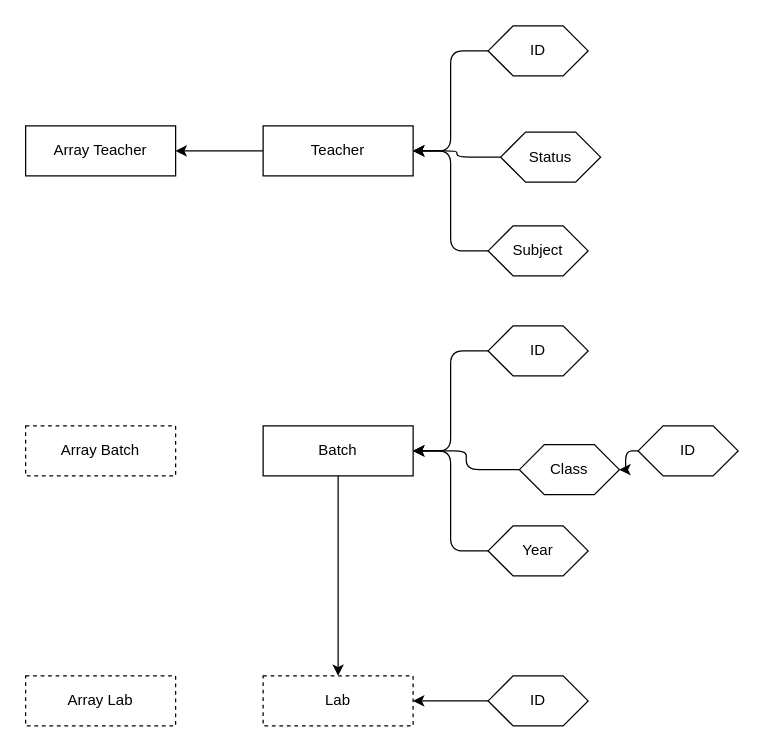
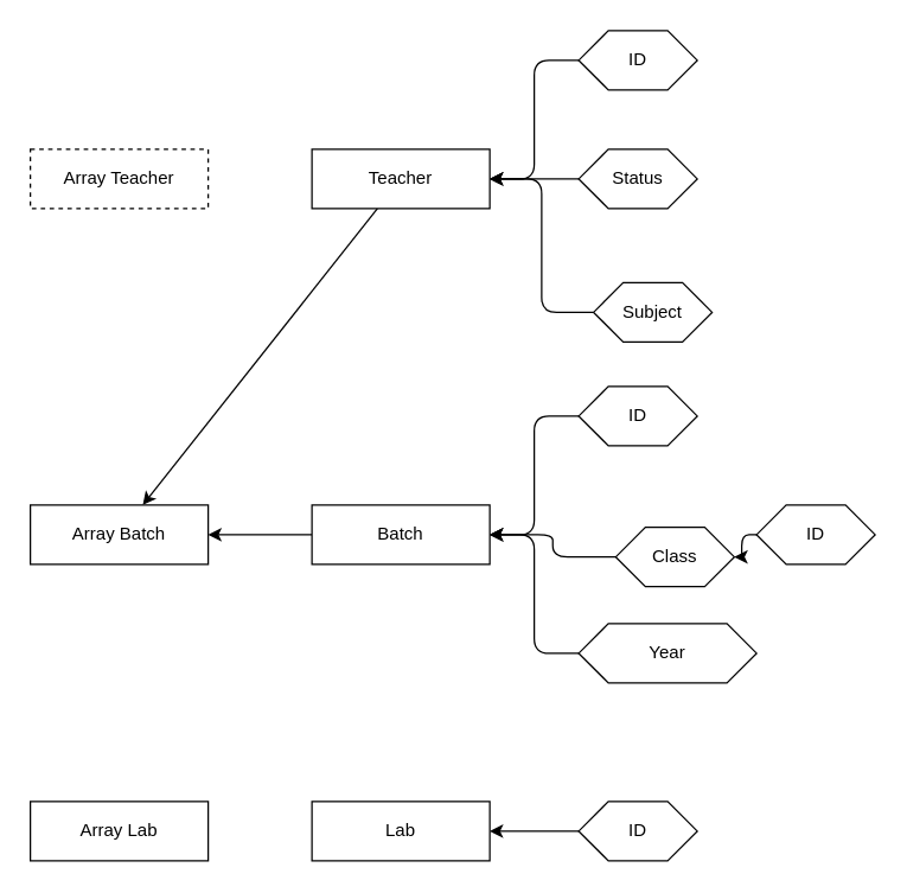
  <mxCell id="0" />
  <mxCell id="1" parent="0" />
- <mxCell id="2" value="" style="edgeStyle=none;html=1;" edge="1" parent="1" source="3" target="4"><mxGeometry relative="1" as="geometry" /></mxCell>
+ <mxCell id="2" value="" style="edgeStyle=none;html=1;" edge="1" parent="1" source="3" target="11"><mxGeometry relative="1" as="geometry" /></mxCell>
  <mxCell id="3" value="Teacher" style="whiteSpace=wrap;html=1;" vertex="1" parent="1"><mxGeometry x="210" y="100" width="120" height="40" as="geometry" /></mxCell>
- <mxCell id="4" value="Array Teacher" style="whiteSpace=wrap;html=1;" vertex="1" parent="1"><mxGeometry x="20" y="100" width="120" height="40" as="geometry" /></mxCell>
+ <mxCell id="4" value="Array Teacher" style="whiteSpace=wrap;html=1;dashed=1;" vertex="1" parent="1"><mxGeometry x="20" y="100" width="120" height="40" as="geometry" /></mxCell>
  <mxCell id="5" style="edgeStyle=orthogonalEdgeStyle;html=1;entryX=1;entryY=0.5;entryDx=0;entryDy=0;elbow=vertical;" edge="1" parent="1" source="6" target="3"><mxGeometry relative="1" as="geometry" /></mxCell>
  <mxCell id="6" value="ID" style="shape=hexagon;perimeter=hexagonPerimeter2;whiteSpace=wrap;html=1;fixedSize=1;" vertex="1" parent="1"><mxGeometry x="390" y="20" width="80" height="40" as="geometry" /></mxCell>
  <mxCell id="7" style="edgeStyle=orthogonalEdgeStyle;shape=connector;rounded=1;html=1;entryX=1;entryY=0.5;entryDx=0;entryDy=0;labelBackgroundColor=default;fontFamily=Helvetica;fontSize=11;fontColor=default;endArrow=classic;strokeColor=default;elbow=vertical;" edge="1" parent="1" source="8" target="3"><mxGeometry relative="1" as="geometry" /></mxCell>
- <mxCell id="8" value="Subject" style="shape=hexagon;perimeter=hexagonPerimeter2;whiteSpace=wrap;html=1;fixedSize=1;" vertex="1" parent="1"><mxGeometry x="390" y="180" width="80" height="40" as="geometry" /></mxCell>
- <mxCell id="9" value="" style="edgeStyle=none;html=1;" edge="1" parent="1" source="10" target="20"><mxGeometry relative="1" as="geometry" /></mxCell>
+ <mxCell id="8" value="Subject" style="shape=hexagon;perimeter=hexagonPerimeter2;whiteSpace=wrap;html=1;fixedSize=1;" vertex="1" parent="1"><mxGeometry x="400" y="190" width="80" height="40" as="geometry" /></mxCell>
+ <mxCell id="9" value="" style="edgeStyle=none;html=1;" edge="1" parent="1" source="10" target="11"><mxGeometry relative="1" as="geometry" /></mxCell>
  <mxCell id="10" value="Batch" style="whiteSpace=wrap;html=1;" vertex="1" parent="1"><mxGeometry x="210" y="340" width="120" height="40" as="geometry" /></mxCell>
- <mxCell id="11" value="Array Batch" style="whiteSpace=wrap;html=1;dashed=1;" vertex="1" parent="1"><mxGeometry x="20" y="340" width="120" height="40" as="geometry" /></mxCell>
+ <mxCell id="11" value="Array Batch" style="whiteSpace=wrap;html=1;" vertex="1" parent="1"><mxGeometry x="20" y="340" width="120" height="40" as="geometry" /></mxCell>
  <mxCell id="12" style="edgeStyle=orthogonalEdgeStyle;html=1;entryX=1;entryY=0.5;entryDx=0;entryDy=0;elbow=vertical;" edge="1" parent="1" source="13" target="10"><mxGeometry relative="1" as="geometry" /></mxCell>
  <mxCell id="13" value="ID" style="shape=hexagon;perimeter=hexagonPerimeter2;whiteSpace=wrap;html=1;fixedSize=1;" vertex="1" parent="1"><mxGeometry x="390" y="260" width="80" height="40" as="geometry" /></mxCell>
  <mxCell id="14" style="edgeStyle=orthogonalEdgeStyle;shape=connector;rounded=1;html=1;entryX=1;entryY=0.5;entryDx=0;entryDy=0;labelBackgroundColor=default;fontFamily=Helvetica;fontSize=11;fontColor=default;endArrow=classic;strokeColor=default;elbow=vertical;" edge="1" parent="1" source="15" target="10"><mxGeometry relative="1" as="geometry" /></mxCell>
- <mxCell id="15" value="Year" style="shape=hexagon;perimeter=hexagonPerimeter2;whiteSpace=wrap;html=1;fixedSize=1;" vertex="1" parent="1"><mxGeometry x="390" y="420" width="80" height="40" as="geometry" /></mxCell>
+ <mxCell id="15" value="Year" style="shape=hexagon;perimeter=hexagonPerimeter2;whiteSpace=wrap;html=1;fixedSize=1;" vertex="1" parent="1"><mxGeometry x="390" y="420" width="120" height="40" as="geometry" /></mxCell>
  <mxCell id="16" style="edgeStyle=orthogonalEdgeStyle;shape=connector;rounded=1;html=1;labelBackgroundColor=default;fontFamily=Helvetica;fontSize=12;fontColor=default;endArrow=classic;strokeColor=default;elbow=vertical;" edge="1" parent="1" source="17" target="10"><mxGeometry relative="1" as="geometry" /></mxCell>
  <mxCell id="17" value="Class" style="shape=hexagon;perimeter=hexagonPerimeter2;whiteSpace=wrap;html=1;fixedSize=1;" vertex="1" parent="1"><mxGeometry x="415" y="355" width="80" height="40" as="geometry" /></mxCell>
  <mxCell id="18" style="edgeStyle=orthogonalEdgeStyle;shape=connector;rounded=1;html=1;labelBackgroundColor=default;fontFamily=Helvetica;fontSize=12;fontColor=default;endArrow=classic;strokeColor=default;elbow=vertical;" edge="1" parent="1" source="19" target="17"><mxGeometry relative="1" as="geometry" /></mxCell>
  <mxCell id="19" value="ID" style="shape=hexagon;perimeter=hexagonPerimeter2;whiteSpace=wrap;html=1;fixedSize=1;" vertex="1" parent="1"><mxGeometry x="510" y="340" width="80" height="40" as="geometry" /></mxCell>
- <mxCell id="20" value="Lab" style="whiteSpace=wrap;html=1;dashed=1;" vertex="1" parent="1"><mxGeometry x="210" y="540" width="120" height="40" as="geometry" /></mxCell>
- <mxCell id="21" value="Array Lab" style="whiteSpace=wrap;html=1;dashed=1;" vertex="1" parent="1"><mxGeometry x="20" y="540" width="120" height="40" as="geometry" /></mxCell>
+ <mxCell id="20" value="Lab" style="whiteSpace=wrap;html=1;" vertex="1" parent="1"><mxGeometry x="210" y="540" width="120" height="40" as="geometry" /></mxCell>
+ <mxCell id="21" value="Array Lab" style="whiteSpace=wrap;html=1;" vertex="1" parent="1"><mxGeometry x="20" y="540" width="120" height="40" as="geometry" /></mxCell>
  <mxCell id="22" style="edgeStyle=orthogonalEdgeStyle;html=1;entryX=1;entryY=0.5;entryDx=0;entryDy=0;elbow=vertical;" edge="1" parent="1" source="23" target="20"><mxGeometry relative="1" as="geometry" /></mxCell>
  <mxCell id="23" value="ID" style="shape=hexagon;perimeter=hexagonPerimeter2;whiteSpace=wrap;html=1;fixedSize=1;" vertex="1" parent="1"><mxGeometry x="390" y="540" width="80" height="40" as="geometry" /></mxCell>
  <mxCell id="24" style="edgeStyle=orthogonalEdgeStyle;shape=connector;rounded=1;html=1;labelBackgroundColor=default;fontFamily=Helvetica;fontSize=12;fontColor=default;endArrow=classic;strokeColor=default;elbow=vertical;" edge="1" parent="1" source="25" target="3"><mxGeometry relative="1" as="geometry" /></mxCell>
- <mxCell id="25" value="Status" style="shape=hexagon;perimeter=hexagonPerimeter2;whiteSpace=wrap;html=1;fixedSize=1;" vertex="1" parent="1"><mxGeometry x="400" y="105" width="80" height="40" as="geometry" /></mxCell>
+ <mxCell id="25" value="Status" style="shape=hexagon;perimeter=hexagonPerimeter2;whiteSpace=wrap;html=1;fixedSize=1;" vertex="1" parent="1"><mxGeometry x="390" y="100" width="80" height="40" as="geometry" /></mxCell>
